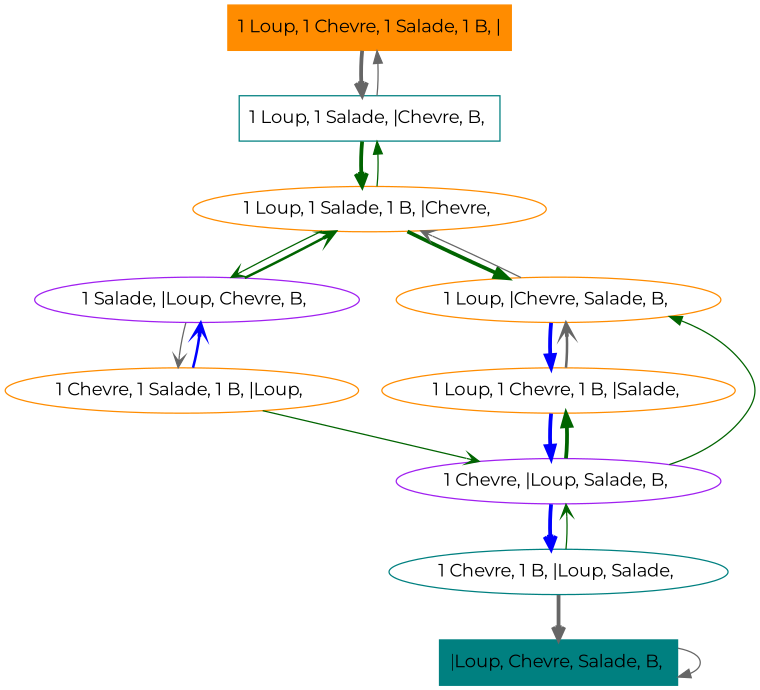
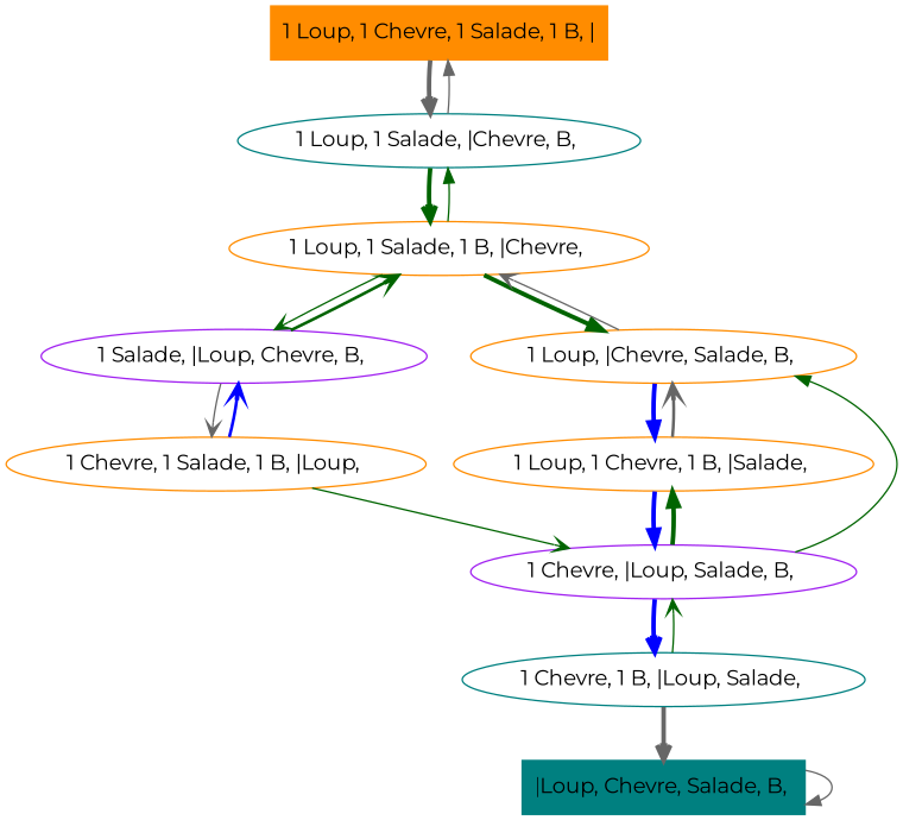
  digraph {
    fontname=Montserrat
    node [color=darkorange fontname=Montserrat]
    edge [arrowhead=vee color=darkgreen fontname=Montserrat style=solid]
    n1 [label="1 Loup, 1 Chevre, 1 Salade, 1 B, |" shape=box style=filled]
-   "1 Loup, 1 Salade, |Chevre, B, " [color=teal shape=box]
+   "1 Loup, 1 Salade, |Chevre, B, " [color=teal]
    "1 Loup, 1 Salade, 1 B, |Chevre, "
    n4 [color=teal label="|Loup, Chevre, Salade, B, " shape=box style=filled]
    "1 Salade, |Loup, Chevre, B, " [color=purple]
    "1 Loup, |Chevre, Salade, B, "
    "1 Chevre, 1 Salade, 1 B, |Loup, "
    "1 Loup, 1 Chevre, 1 B, |Salade, "
    "1 Chevre, |Loup, Salade, B, " [color=purple]
    "1 Chevre, 1 B, |Loup, Salade, " [color=teal]
    n1 -> "1 Loup, 1 Salade, |Chevre, B, " [color=gray40 penwidth=3]
    "1 Loup, 1 Salade, |Chevre, B, " -> n1 [arrowhead=normal color=gray40]
    "1 Loup, 1 Salade, |Chevre, B, " -> "1 Loup, 1 Salade, 1 B, |Chevre, " [penwidth=3 style=bold]
    "1 Loup, 1 Salade, 1 B, |Chevre, " -> "1 Loup, 1 Salade, |Chevre, B, " [arrowhead=normal]
    "1 Loup, 1 Salade, 1 B, |Chevre, " -> "1 Salade, |Loup, Chevre, B, "
    "1 Loup, 1 Salade, 1 B, |Chevre, " -> "1 Loup, |Chevre, Salade, B, " [arrowhead=normal penwidth=3]
    n4 -> n4 [arrowhead=normal color=gray40]
    "1 Salade, |Loup, Chevre, B, " -> "1 Loup, 1 Salade, 1 B, |Chevre, " [style=bold]
    "1 Salade, |Loup, Chevre, B, " -> "1 Chevre, 1 Salade, 1 B, |Loup, " [color=gray40]
    "1 Loup, |Chevre, Salade, B, " -> "1 Loup, 1 Salade, 1 B, |Chevre, " [color=gray40]
    "1 Loup, |Chevre, Salade, B, " -> "1 Loup, 1 Chevre, 1 B, |Salade, " [arrowhead=normal color=blue penwidth=3]
    "1 Chevre, 1 Salade, 1 B, |Loup, " -> "1 Salade, |Loup, Chevre, B, " [color=blue style=bold]
    "1 Chevre, 1 Salade, 1 B, |Loup, " -> "1 Chevre, |Loup, Salade, B, "
    "1 Loup, 1 Chevre, 1 B, |Salade, " -> "1 Loup, |Chevre, Salade, B, " [color=gray40 style=bold]
    "1 Loup, 1 Chevre, 1 B, |Salade, " -> "1 Chevre, |Loup, Salade, B, " [arrowhead=normal color=blue penwidth=3]
    "1 Chevre, |Loup, Salade, B, " -> "1 Loup, |Chevre, Salade, B, " [arrowhead=normal]
    "1 Chevre, |Loup, Salade, B, " -> "1 Loup, 1 Chevre, 1 B, |Salade, " [arrowhead=normal penwidth=3 style=bold]
    "1 Chevre, |Loup, Salade, B, " -> "1 Chevre, 1 B, |Loup, Salade, " [color=blue penwidth=3]
    "1 Chevre, 1 B, |Loup, Salade, " -> n4 [color=gray40 penwidth=3]
    "1 Chevre, 1 B, |Loup, Salade, " -> "1 Chevre, |Loup, Salade, B, "
  }
